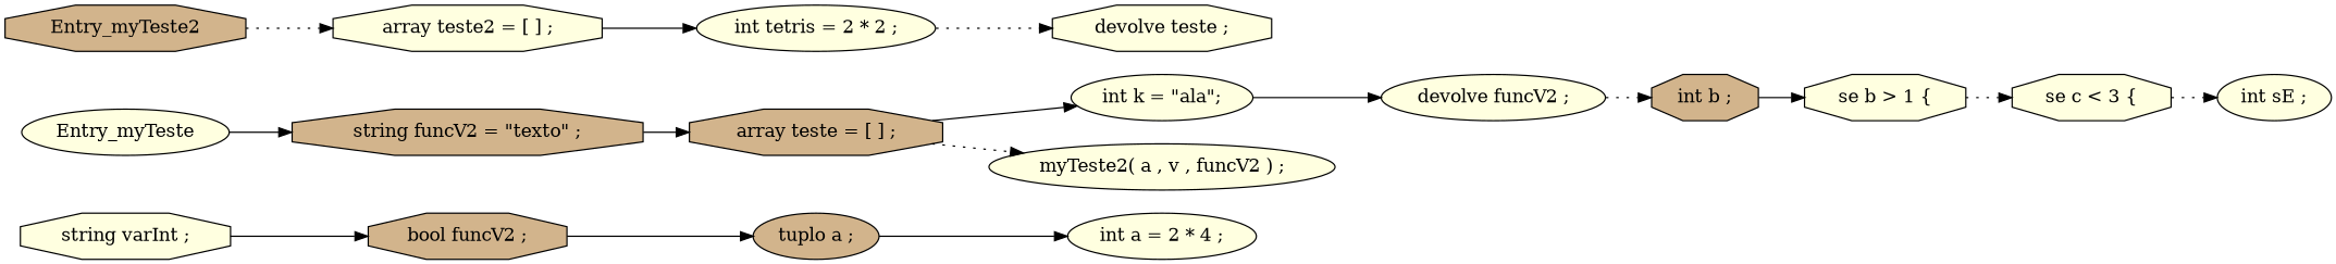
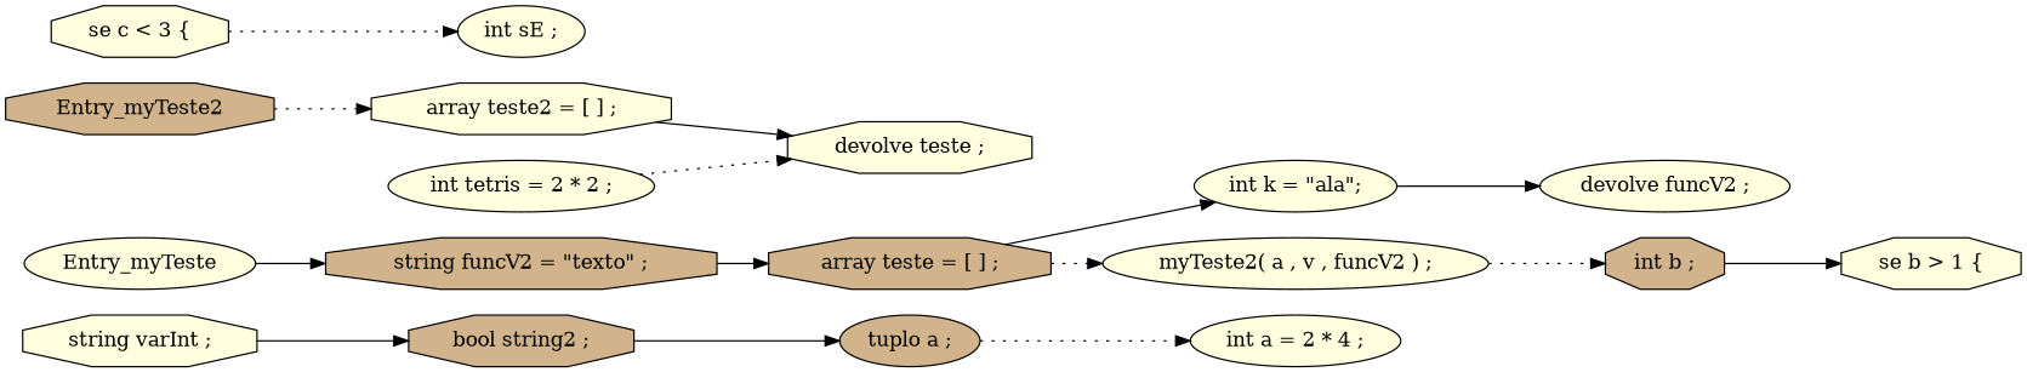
  digraph {
    rankdir=LR
    node [fillcolor=lightyellow shape=octagon style=filled]
    edge [style=solid]
-   "bool funcV2 ;" [fillcolor=tan]
+   "bool funcV2 ;" [fillcolor=tan label="bool string2 ;"]
    "string varInt ;"
    "tuplo a ;" [fillcolor=tan shape=ellipse]
    "int a = 2 * 4 ;" [shape=ellipse]
    Entry_myTeste [shape=ellipse]
    "string funcV2 = \"texto\" ;" [fillcolor=tan]
    "array teste = [ ] ;" [fillcolor=tan]
    "int k = \"ala\";" [shape=ellipse]
    "myTeste2( a , v , funcV2 ) ;" [shape=ellipse]
    "devolve funcV2 ;" [shape=ellipse]
    "int b ;" [fillcolor=tan]
    Entry_myTeste2 [fillcolor=tan]
    "array teste2 = [ ] ;"
    "int tetris = 2 * 2 ;" [shape=ellipse]
    "devolve teste ;"
    "se b > 1 {"
    "se c < 3 {"
    "int sE ;" [shape=ellipse]
    "bool funcV2 ;" -> "tuplo a ;"
    "string varInt ;" -> "bool funcV2 ;"
-   "tuplo a ;" -> "int a = 2 * 4 ;"
+   "tuplo a ;" -> "int a = 2 * 4 ;" [style=dotted]
    Entry_myTeste -> "string funcV2 = \"texto\" ;"
    "string funcV2 = \"texto\" ;" -> "array teste = [ ] ;"
    "array teste = [ ] ;" -> "int k = \"ala\";"
    "array teste = [ ] ;" -> "myTeste2( a , v , funcV2 ) ;" [style=dotted]
    "int k = \"ala\";" -> "devolve funcV2 ;"
-   "devolve funcV2 ;" -> "int b ;" [style=dotted]
+   "myTeste2( a , v , funcV2 ) ;" -> "int b ;" [style=dotted]
    "int b ;" -> "se b > 1 {"
    Entry_myTeste2 -> "array teste2 = [ ] ;" [style=dotted]
-   "array teste2 = [ ] ;" -> "int tetris = 2 * 2 ;"
+   "array teste2 = [ ] ;" -> "devolve teste ;"
    "int tetris = 2 * 2 ;" -> "devolve teste ;" [style=dotted]
-   "se b > 1 {" -> "se c < 3 {" [style=dotted]
    "se c < 3 {" -> "int sE ;" [style=dotted]
  }
